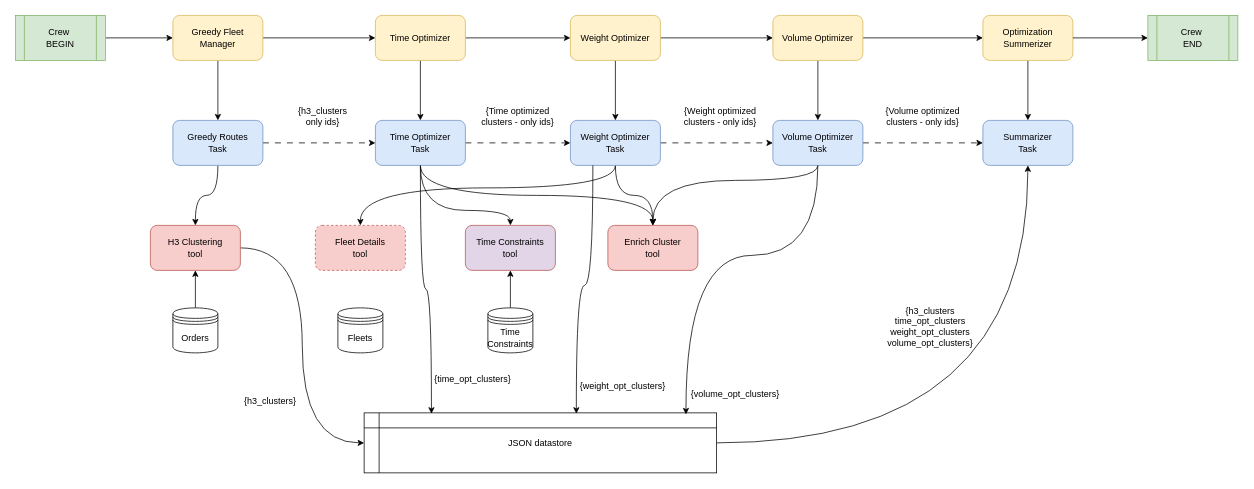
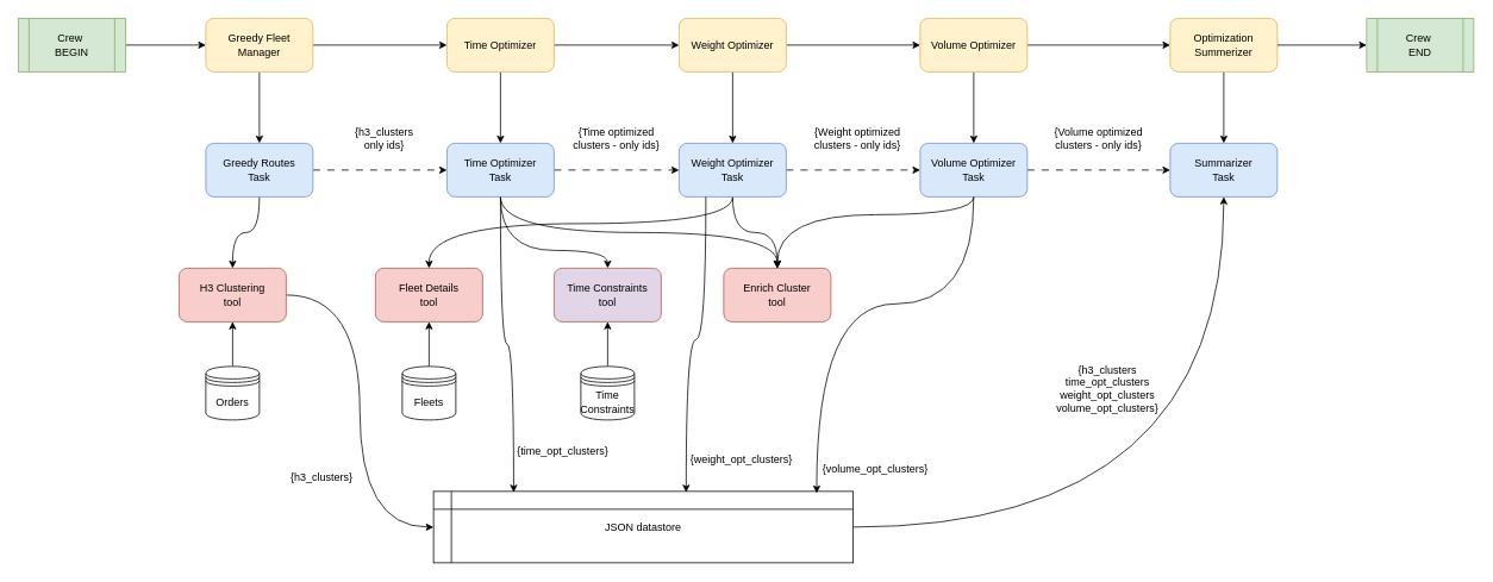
  <mxCell id="0" />
  <mxCell id="1" parent="0" />
  <mxCell id="2" style="edgeStyle=orthogonalEdgeStyle;rounded=0;orthogonalLoop=1;jettySize=auto;html=1;entryX=0;entryY=0.5;entryDx=0;entryDy=0;curved=1;" parent="1" source="3" target="25" edge="1"><mxGeometry relative="1" as="geometry" /></mxCell>
  <mxCell id="3" value="H3 Clustering&lt;div&gt;tool&lt;/div&gt;" style="rounded=1;whiteSpace=wrap;html=1;fillColor=#f8cecc;strokeColor=#b85450;" parent="1" vertex="1"><mxGeometry x="200" y="300" width="120" height="60" as="geometry" /></mxCell>
  <mxCell id="4" style="edgeStyle=orthogonalEdgeStyle;rounded=0;orthogonalLoop=1;jettySize=auto;html=1;exitX=0.5;exitY=0;exitDx=0;exitDy=0;" parent="1" source="5" target="3" edge="1"><mxGeometry relative="1" as="geometry"><Array as="points" /></mxGeometry></mxCell>
  <mxCell id="5" value="Orders" style="shape=datastore;whiteSpace=wrap;html=1;" parent="1" vertex="1"><mxGeometry x="230" y="410" width="60" height="60" as="geometry" /></mxCell>
+ <mxCell id="6" style="edgeStyle=orthogonalEdgeStyle;rounded=0;orthogonalLoop=1;jettySize=auto;html=1;entryX=0.5;entryY=1;entryDx=0;entryDy=0;" parent="1" source="7" target="26" edge="1"><mxGeometry relative="1" as="geometry" /></mxCell>
  <mxCell id="7" value="Fleets" style="shape=datastore;whiteSpace=wrap;html=1;" parent="1" vertex="1"><mxGeometry x="450" y="410" width="60" height="60" as="geometry" /></mxCell>
  <mxCell id="8" style="edgeStyle=orthogonalEdgeStyle;rounded=0;orthogonalLoop=1;jettySize=auto;html=1;entryX=0.5;entryY=1;entryDx=0;entryDy=0;" parent="1" source="9" target="27" edge="1"><mxGeometry relative="1" as="geometry" /></mxCell>
  <mxCell id="9" value="Time&lt;div&gt;Constraints&lt;/div&gt;" style="shape=datastore;whiteSpace=wrap;html=1;" parent="1" vertex="1"><mxGeometry x="650" y="410" width="60" height="60" as="geometry" /></mxCell>
  <mxCell id="10" value="" style="edgeStyle=orthogonalEdgeStyle;rounded=0;orthogonalLoop=1;jettySize=auto;html=1;" parent="1" source="12" target="18" edge="1"><mxGeometry relative="1" as="geometry" /></mxCell>
  <mxCell id="11" style="edgeStyle=orthogonalEdgeStyle;rounded=0;orthogonalLoop=1;jettySize=auto;html=1;entryX=0;entryY=0.5;entryDx=0;entryDy=0;" parent="1" source="12" target="15" edge="1"><mxGeometry relative="1" as="geometry" /></mxCell>
  <mxCell id="12" value="Greedy Fleet Manager" style="rounded=1;whiteSpace=wrap;html=1;fillColor=#fff2cc;strokeColor=#d6b656;" parent="1" vertex="1"><mxGeometry x="230" y="20" width="120" height="60" as="geometry" /></mxCell>
  <mxCell id="13" style="edgeStyle=orthogonalEdgeStyle;rounded=0;orthogonalLoop=1;jettySize=auto;html=1;entryX=0.5;entryY=0;entryDx=0;entryDy=0;" parent="1" source="15" target="23" edge="1"><mxGeometry relative="1" as="geometry" /></mxCell>
  <mxCell id="14" style="edgeStyle=orthogonalEdgeStyle;rounded=0;orthogonalLoop=1;jettySize=auto;html=1;" parent="1" source="15" target="34" edge="1"><mxGeometry relative="1" as="geometry" /></mxCell>
  <mxCell id="15" value="Time Optimizer" style="rounded=1;whiteSpace=wrap;html=1;fillColor=#fff2cc;strokeColor=#d6b656;" parent="1" vertex="1"><mxGeometry x="500" y="20" width="120" height="60" as="geometry" /></mxCell>
  <mxCell id="16" style="edgeStyle=orthogonalEdgeStyle;rounded=0;orthogonalLoop=1;jettySize=auto;html=1;dashed=1;dashPattern=8 8;" parent="1" source="18" target="23" edge="1"><mxGeometry relative="1" as="geometry" /></mxCell>
  <mxCell id="17" style="edgeStyle=orthogonalEdgeStyle;rounded=0;orthogonalLoop=1;jettySize=auto;html=1;entryX=0.5;entryY=0;entryDx=0;entryDy=0;curved=1;" parent="1" source="18" target="3" edge="1"><mxGeometry relative="1" as="geometry" /></mxCell>
  <mxCell id="18" value="Greedy Routes&lt;div&gt;Task&lt;/div&gt;" style="whiteSpace=wrap;html=1;rounded=1;fillColor=#dae8fc;strokeColor=#6c8ebf;" parent="1" vertex="1"><mxGeometry x="230" y="160" width="120" height="60" as="geometry" /></mxCell>
  <mxCell id="19" value="{h3_clusters}" style="text;html=1;align=center;verticalAlign=middle;whiteSpace=wrap;rounded=0;" parent="1" vertex="1"><mxGeometry x="330" y="520" width="60" height="30" as="geometry" /></mxCell>
  <mxCell id="20" value="" style="edgeStyle=orthogonalEdgeStyle;rounded=0;orthogonalLoop=1;jettySize=auto;html=1;dashed=1;dashPattern=8 8;" parent="1" source="23" target="31" edge="1"><mxGeometry relative="1" as="geometry" /></mxCell>
  <mxCell id="21" style="edgeStyle=orthogonalEdgeStyle;rounded=0;orthogonalLoop=1;jettySize=auto;html=1;curved=1;exitX=0.5;exitY=1;exitDx=0;exitDy=0;" parent="1" source="23" target="45" edge="1"><mxGeometry relative="1" as="geometry" /></mxCell>
  <mxCell id="22" style="edgeStyle=orthogonalEdgeStyle;rounded=0;orthogonalLoop=1;jettySize=auto;html=1;curved=1;entryX=0.5;entryY=0;entryDx=0;entryDy=0;" parent="1" source="23" target="27" edge="1"><mxGeometry relative="1" as="geometry"><Array as="points"><mxPoint x="560" y="280" /><mxPoint x="680" y="280" /></Array></mxGeometry></mxCell>
  <mxCell id="23" value="Time Optimizer&lt;div&gt;Task&lt;/div&gt;" style="whiteSpace=wrap;html=1;rounded=1;fillColor=#dae8fc;strokeColor=#6c8ebf;" parent="1" vertex="1"><mxGeometry x="500" y="160" width="120" height="60" as="geometry" /></mxCell>
  <mxCell id="24" style="edgeStyle=orthogonalEdgeStyle;rounded=0;orthogonalLoop=1;jettySize=auto;html=1;entryX=0.5;entryY=1;entryDx=0;entryDy=0;curved=1;" parent="1" source="25" target="44" edge="1"><mxGeometry relative="1" as="geometry" /></mxCell>
  <mxCell id="25" value="JSON datastore" style="shape=internalStorage;whiteSpace=wrap;html=1;backgroundOutline=1;" parent="1" vertex="1"><mxGeometry x="485" y="550" width="470" height="80" as="geometry" /></mxCell>
- <mxCell id="26" value="Fleet Details&lt;div&gt;tool&lt;/div&gt;" style="rounded=1;whiteSpace=wrap;html=1;fillColor=#f8cecc;strokeColor=#b85450;dashed=1;" parent="1" vertex="1"><mxGeometry x="420" y="300" width="120" height="60" as="geometry" /></mxCell>
+ <mxCell id="26" value="Fleet Details&lt;div&gt;tool&lt;/div&gt;" style="rounded=1;whiteSpace=wrap;html=1;fillColor=#f8cecc;strokeColor=#b85450;" parent="1" vertex="1"><mxGeometry x="420" y="300" width="120" height="60" as="geometry" /></mxCell>
  <mxCell id="27" value="Time Constraints&lt;div&gt;tool&lt;/div&gt;" style="rounded=1;whiteSpace=wrap;html=1;fillColor=#e1d5e7;strokeColor=#b85450;" parent="1" vertex="1"><mxGeometry x="620" y="300" width="120" height="60" as="geometry" /></mxCell>
  <mxCell id="28" value="" style="edgeStyle=orthogonalEdgeStyle;rounded=0;orthogonalLoop=1;jettySize=auto;html=1;dashed=1;dashPattern=8 8;" parent="1" source="31" target="37" edge="1"><mxGeometry relative="1" as="geometry" /></mxCell>
  <mxCell id="29" style="edgeStyle=orthogonalEdgeStyle;rounded=0;orthogonalLoop=1;jettySize=auto;html=1;curved=1;entryX=0.5;entryY=0;entryDx=0;entryDy=0;" parent="1" source="31" target="45" edge="1"><mxGeometry relative="1" as="geometry"><mxPoint x="790" y="320" as="targetPoint" /></mxGeometry></mxCell>
  <mxCell id="30" style="edgeStyle=orthogonalEdgeStyle;rounded=0;orthogonalLoop=1;jettySize=auto;html=1;entryX=0.5;entryY=0;entryDx=0;entryDy=0;curved=1;" parent="1" source="31" target="26" edge="1"><mxGeometry relative="1" as="geometry"><Array as="points"><mxPoint x="820" y="250" /><mxPoint x="480" y="250" /></Array></mxGeometry></mxCell>
  <mxCell id="31" value="Weight Optimizer&lt;div&gt;Task&lt;/div&gt;" style="whiteSpace=wrap;html=1;rounded=1;fillColor=#dae8fc;strokeColor=#6c8ebf;" parent="1" vertex="1"><mxGeometry x="760" y="160" width="120" height="60" as="geometry" /></mxCell>
  <mxCell id="32" style="edgeStyle=orthogonalEdgeStyle;rounded=0;orthogonalLoop=1;jettySize=auto;html=1;entryX=0.5;entryY=0;entryDx=0;entryDy=0;" parent="1" source="34" target="31" edge="1"><mxGeometry relative="1" as="geometry" /></mxCell>
  <mxCell id="33" value="" style="edgeStyle=orthogonalEdgeStyle;rounded=0;orthogonalLoop=1;jettySize=auto;html=1;" parent="1" source="34" target="40" edge="1"><mxGeometry relative="1" as="geometry" /></mxCell>
  <mxCell id="34" value="Weight Optimizer" style="rounded=1;whiteSpace=wrap;html=1;fillColor=#fff2cc;strokeColor=#d6b656;" parent="1" vertex="1"><mxGeometry x="760" y="20" width="120" height="60" as="geometry" /></mxCell>
  <mxCell id="35" value="" style="edgeStyle=orthogonalEdgeStyle;rounded=0;orthogonalLoop=1;jettySize=auto;html=1;dashed=1;dashPattern=8 8;" parent="1" source="37" target="44" edge="1"><mxGeometry relative="1" as="geometry" /></mxCell>
  <mxCell id="36" style="edgeStyle=orthogonalEdgeStyle;rounded=0;orthogonalLoop=1;jettySize=auto;html=1;entryX=0.5;entryY=0;entryDx=0;entryDy=0;curved=1;" parent="1" source="37" target="45" edge="1"><mxGeometry relative="1" as="geometry"><Array as="points"><mxPoint x="1090" y="240" /><mxPoint x="870" y="240" /></Array></mxGeometry></mxCell>
  <mxCell id="37" value="Volume Optimizer&lt;div&gt;Task&lt;/div&gt;" style="whiteSpace=wrap;html=1;rounded=1;fillColor=#dae8fc;strokeColor=#6c8ebf;" parent="1" vertex="1"><mxGeometry x="1030" y="160" width="120" height="60" as="geometry" /></mxCell>
  <mxCell id="38" style="edgeStyle=orthogonalEdgeStyle;rounded=0;orthogonalLoop=1;jettySize=auto;html=1;entryX=0.5;entryY=0;entryDx=0;entryDy=0;" parent="1" source="40" target="37" edge="1"><mxGeometry relative="1" as="geometry" /></mxCell>
  <mxCell id="39" value="" style="edgeStyle=orthogonalEdgeStyle;rounded=0;orthogonalLoop=1;jettySize=auto;html=1;" parent="1" source="40" target="42" edge="1"><mxGeometry relative="1" as="geometry" /></mxCell>
  <mxCell id="40" value="Volume Optimizer" style="whiteSpace=wrap;html=1;rounded=1;fillColor=#fff2cc;strokeColor=#d6b656;" parent="1" vertex="1"><mxGeometry x="1030" y="20" width="120" height="60" as="geometry" /></mxCell>
  <mxCell id="41" style="edgeStyle=orthogonalEdgeStyle;rounded=0;orthogonalLoop=1;jettySize=auto;html=1;entryX=0.5;entryY=0;entryDx=0;entryDy=0;" parent="1" source="42" target="44" edge="1"><mxGeometry relative="1" as="geometry" /></mxCell>
  <mxCell id="42" value="Optimization Summerizer" style="whiteSpace=wrap;html=1;rounded=1;fillColor=#fff2cc;strokeColor=#d6b656;" parent="1" vertex="1"><mxGeometry x="1310" y="20" width="120" height="60" as="geometry" /></mxCell>
  <mxCell id="43" style="edgeStyle=orthogonalEdgeStyle;rounded=0;orthogonalLoop=1;jettySize=auto;html=1;entryX=0;entryY=0.5;entryDx=0;entryDy=0;" parent="1" edge="1"><mxGeometry relative="1" as="geometry"><mxPoint x="1430" y="50" as="sourcePoint" /><mxPoint x="1530" y="50" as="targetPoint" /></mxGeometry></mxCell>
  <mxCell id="44" value="Summarizer&lt;div&gt;Task&lt;/div&gt;" style="whiteSpace=wrap;html=1;rounded=1;fillColor=#dae8fc;strokeColor=#6c8ebf;" parent="1" vertex="1"><mxGeometry x="1310" y="160" width="120" height="60" as="geometry" /></mxCell>
  <mxCell id="45" value="Enrich Cluster&lt;div&gt;tool&lt;/div&gt;" style="rounded=1;whiteSpace=wrap;html=1;fillColor=#f8cecc;strokeColor=#b85450;" parent="1" vertex="1"><mxGeometry x="810" y="300" width="120" height="60" as="geometry" /></mxCell>
  <mxCell id="46" value="{h3_clusters&lt;div&gt;only ids}&lt;/div&gt;" style="text;html=1;align=center;verticalAlign=middle;whiteSpace=wrap;rounded=0;" parent="1" vertex="1"><mxGeometry x="400" y="140" width="60" height="30" as="geometry" /></mxCell>
  <mxCell id="47" value="{Time optimized clusters - only ids}" style="text;html=1;align=center;verticalAlign=middle;whiteSpace=wrap;rounded=0;" parent="1" vertex="1"><mxGeometry x="640" y="140" width="100" height="30" as="geometry" /></mxCell>
  <mxCell id="48" value="{Weight optimized clusters - only ids}" style="text;html=1;align=center;verticalAlign=middle;whiteSpace=wrap;rounded=0;" parent="1" vertex="1"><mxGeometry x="910" y="140" width="100" height="30" as="geometry" /></mxCell>
  <mxCell id="49" value="{Volume optimized&lt;div&gt;clusters - only ids}&lt;/div&gt;" style="text;html=1;align=center;verticalAlign=middle;whiteSpace=wrap;rounded=0;" parent="1" vertex="1"><mxGeometry x="1170" y="140" width="120" height="30" as="geometry" /></mxCell>
  <mxCell id="50" style="edgeStyle=orthogonalEdgeStyle;rounded=0;orthogonalLoop=1;jettySize=auto;html=1;entryX=0.191;entryY=0.013;entryDx=0;entryDy=0;entryPerimeter=0;curved=1;" parent="1" source="23" target="25" edge="1"><mxGeometry relative="1" as="geometry" /></mxCell>
  <mxCell id="51" style="edgeStyle=orthogonalEdgeStyle;rounded=0;orthogonalLoop=1;jettySize=auto;html=1;entryX=0.602;entryY=0.013;entryDx=0;entryDy=0;entryPerimeter=0;curved=1;" parent="1" source="31" target="25" edge="1"><mxGeometry relative="1" as="geometry"><Array as="points"><mxPoint x="790" y="380" /><mxPoint x="768" y="380" /></Array></mxGeometry></mxCell>
  <mxCell id="52" value="{time_opt_clusters}" style="text;html=1;align=center;verticalAlign=middle;whiteSpace=wrap;rounded=0;" parent="1" vertex="1"><mxGeometry x="600" y="490" width="60" height="30" as="geometry" /></mxCell>
  <mxCell id="53" value="{weight_opt_clusters}" style="text;html=1;align=center;verticalAlign=middle;whiteSpace=wrap;rounded=0;" parent="1" vertex="1"><mxGeometry x="800" y="500" width="60" height="30" as="geometry" /></mxCell>
  <mxCell id="54" style="edgeStyle=orthogonalEdgeStyle;rounded=0;orthogonalLoop=1;jettySize=auto;html=1;entryX=0.913;entryY=0.025;entryDx=0;entryDy=0;entryPerimeter=0;curved=1;" parent="1" source="37" target="25" edge="1"><mxGeometry relative="1" as="geometry"><Array as="points"><mxPoint x="1090" y="340" /><mxPoint x="914" y="340" /></Array></mxGeometry></mxCell>
  <mxCell id="55" value="{volume_opt_clusters}" style="text;html=1;align=center;verticalAlign=middle;whiteSpace=wrap;rounded=0;" parent="1" vertex="1"><mxGeometry x="950" y="510" width="60" height="30" as="geometry" /></mxCell>
  <mxCell id="56" value="{h3_clusters&lt;div&gt;time_opt_clusters&lt;/div&gt;&lt;div&gt;weight_opt_clusters&lt;/div&gt;&lt;div&gt;volume_opt_clusters}&lt;/div&gt;" style="text;html=1;align=center;verticalAlign=middle;whiteSpace=wrap;rounded=0;" parent="1" vertex="1"><mxGeometry x="1210" y="420" width="60" height="30" as="geometry" /></mxCell>
  <mxCell id="57" style="edgeStyle=orthogonalEdgeStyle;rounded=0;orthogonalLoop=1;jettySize=auto;html=1;entryX=0;entryY=0.5;entryDx=0;entryDy=0;" parent="1" edge="1"><mxGeometry relative="1" as="geometry"><mxPoint x="140" y="50" as="sourcePoint" /><mxPoint x="230" y="50" as="targetPoint" /></mxGeometry></mxCell>
  <mxCell id="58" value="Crew&amp;nbsp;&lt;div&gt;BEGIN&lt;/div&gt;" style="shape=process;whiteSpace=wrap;html=1;backgroundOutline=1;fillColor=#d5e8d4;strokeColor=#82b366;" parent="1" vertex="1"><mxGeometry x="20" y="20" width="120" height="60" as="geometry" /></mxCell>
  <mxCell id="59" value="Crew&amp;nbsp;&lt;div&gt;END&lt;/div&gt;" style="shape=process;whiteSpace=wrap;html=1;backgroundOutline=1;fillColor=#d5e8d4;strokeColor=#82b366;" parent="1" vertex="1"><mxGeometry x="1530" y="20" width="120" height="60" as="geometry" /></mxCell>
